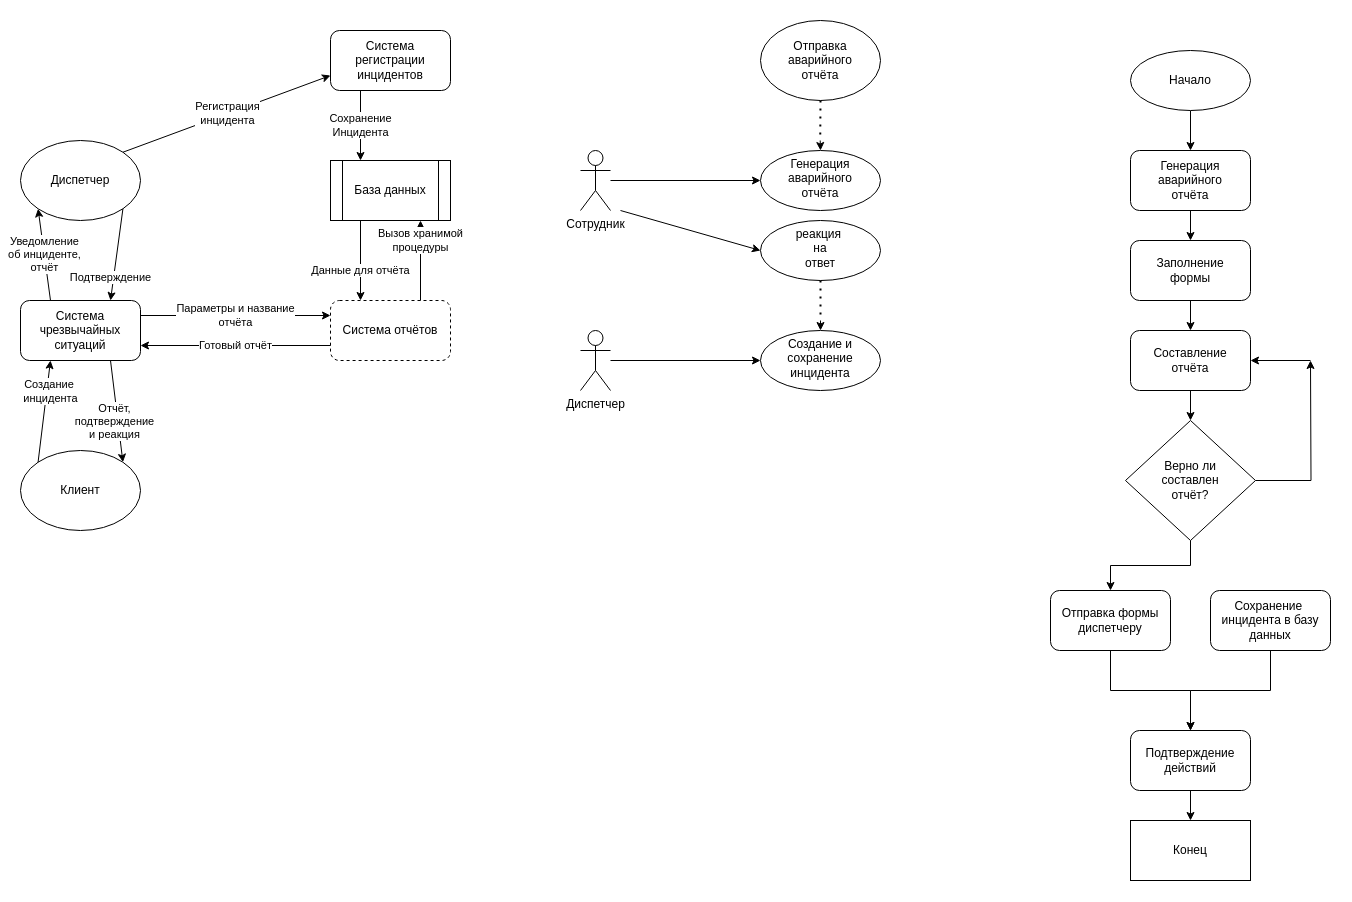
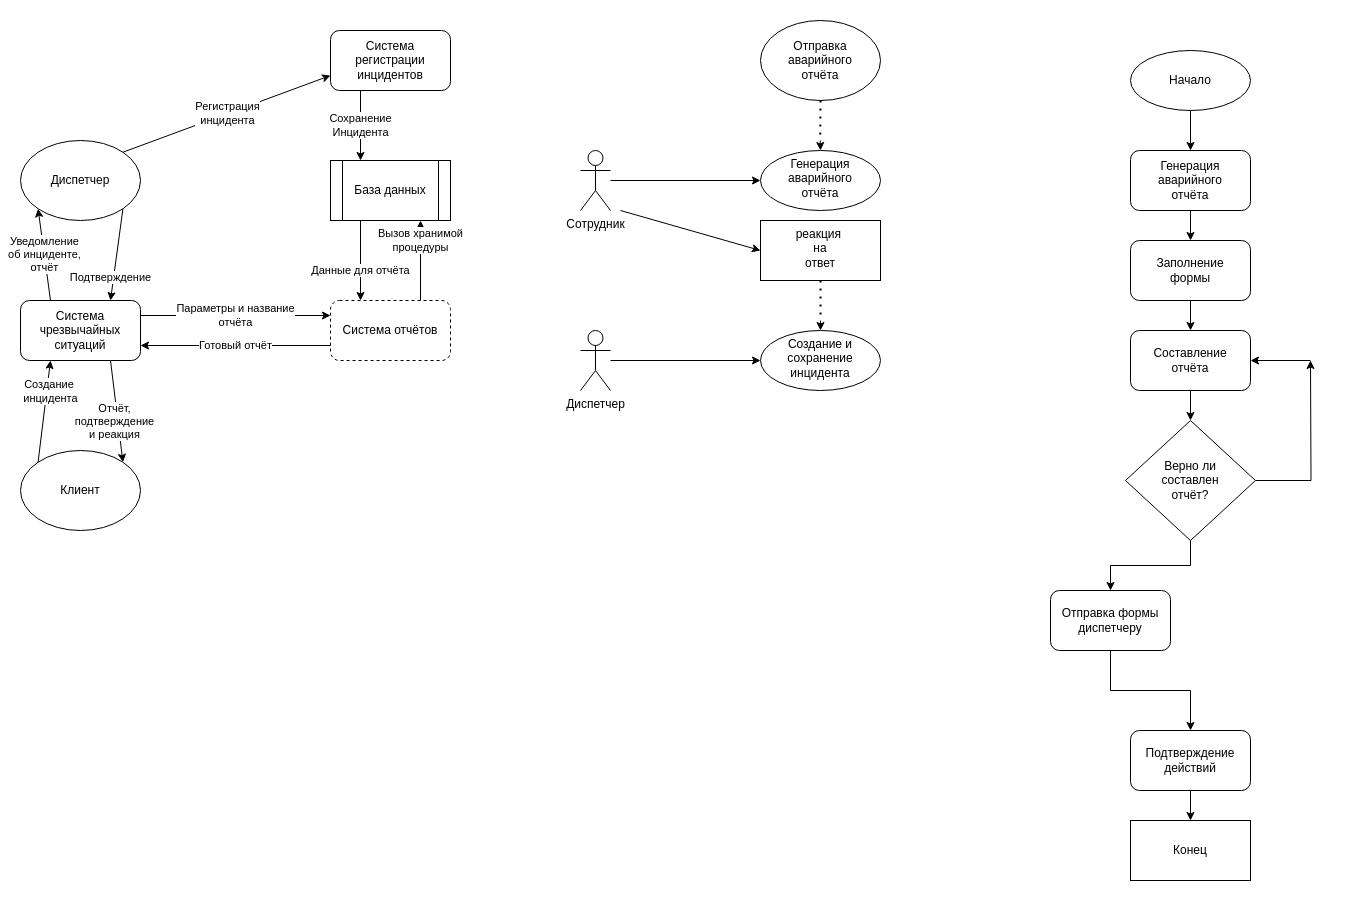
  <mxCell id="0" />
  <mxCell id="1" parent="0" />
  <mxCell id="2" value="Клиент" style="ellipse;whiteSpace=wrap;html=1;" vertex="1" parent="1"><mxGeometry x="20" y="450" width="120" height="80" as="geometry" /></mxCell>
  <mxCell id="3" value="Система чрезвычайных ситуаций" style="rounded=1;whiteSpace=wrap;html=1;" vertex="1" parent="1"><mxGeometry x="20" y="300" width="120" height="60" as="geometry" /></mxCell>
  <mxCell id="4" value="Система отчётов" style="whiteSpace=wrap;html=1;rounded=1;dashed=1;" vertex="1" parent="1"><mxGeometry x="330" y="300" width="120" height="60" as="geometry" /></mxCell>
  <mxCell id="5" value="" style="endArrow=classic;html=1;exitX=0.75;exitY=1;exitDx=0;exitDy=0;entryX=1;entryY=0;entryDx=0;entryDy=0;" edge="1" parent="1" source="3" target="2"><mxGeometry width="50" height="50" relative="1" as="geometry"><mxPoint x="70" y="460" as="sourcePoint" /><mxPoint x="170" y="420" as="targetPoint" /></mxGeometry></mxCell>
  <mxCell id="6" value="Отчёт, &lt;br&gt;подтверждение &lt;br&gt;и реакция" style="edgeLabel;html=1;align=center;verticalAlign=middle;resizable=0;points=[];" vertex="1" connectable="0" parent="5"><mxGeometry x="-0.248" y="-1" relative="1" as="geometry"><mxPoint y="22" as="offset" /></mxGeometry></mxCell>
  <mxCell id="7" value="" style="endArrow=classic;html=1;exitX=0;exitY=0;exitDx=0;exitDy=0;entryX=0.25;entryY=1;entryDx=0;entryDy=0;" edge="1" parent="1" source="2" target="3"><mxGeometry width="50" height="50" relative="1" as="geometry"><mxPoint x="70" y="450" as="sourcePoint" /><mxPoint x="120" y="400" as="targetPoint" /></mxGeometry></mxCell>
  <mxCell id="8" value="Создание&amp;nbsp;&lt;br&gt;инцидента" style="edgeLabel;html=1;align=center;verticalAlign=middle;resizable=0;points=[];" vertex="1" connectable="0" parent="7"><mxGeometry x="0.114" y="-1" relative="1" as="geometry"><mxPoint x="4" y="-15" as="offset" /></mxGeometry></mxCell>
  <mxCell id="9" value="Параметры и название&lt;br&gt;отчёта" style="endArrow=classic;html=1;entryX=0;entryY=0.25;entryDx=0;entryDy=0;exitX=1;exitY=0.25;exitDx=0;exitDy=0;" edge="1" parent="1" source="3" target="4"><mxGeometry width="50" height="50" relative="1" as="geometry"><mxPoint x="70" y="450" as="sourcePoint" /><mxPoint x="120" y="400" as="targetPoint" /></mxGeometry></mxCell>
  <mxCell id="10" value="Готовый отчёт" style="endArrow=classic;html=1;exitX=0;exitY=0.75;exitDx=0;exitDy=0;entryX=1;entryY=0.75;entryDx=0;entryDy=0;" edge="1" parent="1" source="4" target="3"><mxGeometry width="50" height="50" relative="1" as="geometry"><mxPoint x="70" y="450" as="sourcePoint" /><mxPoint x="120" y="400" as="targetPoint" /></mxGeometry></mxCell>
  <mxCell id="11" value="Вызов хранимой&lt;br&gt;процедуры" style="endArrow=classic;html=1;exitX=0.75;exitY=0;exitDx=0;exitDy=0;entryX=0.75;entryY=1;entryDx=0;entryDy=0;" edge="1" parent="1" source="4" target="13"><mxGeometry x="0.5" width="50" height="50" relative="1" as="geometry"><mxPoint x="450" y="315" as="sourcePoint" /><mxPoint x="420" y="120" as="targetPoint" /><mxPoint as="offset" /></mxGeometry></mxCell>
  <mxCell id="12" value="Данные для отчёта" style="endArrow=classic;html=1;exitX=0.25;exitY=1;exitDx=0;exitDy=0;entryX=0.25;entryY=0;entryDx=0;entryDy=0;" edge="1" parent="1" source="13" target="4"><mxGeometry x="0.25" width="50" height="50" relative="1" as="geometry"><mxPoint x="650" y="345" as="sourcePoint" /><mxPoint x="450" y="345" as="targetPoint" /><mxPoint as="offset" /></mxGeometry></mxCell>
  <mxCell id="13" value="База данных" style="shape=process;whiteSpace=wrap;html=1;backgroundOutline=1;" vertex="1" parent="1"><mxGeometry x="330" y="160" width="120" height="60" as="geometry" /></mxCell>
  <mxCell id="14" value="Диспетчер" style="ellipse;whiteSpace=wrap;html=1;" vertex="1" parent="1"><mxGeometry x="20" y="140" width="120" height="80" as="geometry" /></mxCell>
  <mxCell id="15" value="Уведомление&lt;br&gt;об инциденте,&lt;br&gt;отчёт" style="endArrow=classic;html=1;exitX=0.25;exitY=0;exitDx=0;exitDy=0;entryX=0;entryY=1;entryDx=0;entryDy=0;" edge="1" parent="1" source="3" target="14"><mxGeometry width="50" height="50" relative="1" as="geometry"><mxPoint x="0" y="430" as="sourcePoint" /><mxPoint x="81" y="202" as="targetPoint" /></mxGeometry></mxCell>
  <mxCell id="16" value="Система регистрации&lt;br&gt;инцидентов" style="rounded=1;whiteSpace=wrap;html=1;" vertex="1" parent="1"><mxGeometry x="330" y="30" width="120" height="60" as="geometry" /></mxCell>
  <mxCell id="17" value="Регистрация&lt;br&gt;инцидента" style="endArrow=classic;html=1;exitX=1;exitY=0;exitDx=0;exitDy=0;entryX=0;entryY=0.75;entryDx=0;entryDy=0;" edge="1" parent="1" source="14" target="16"><mxGeometry width="50" height="50" relative="1" as="geometry"><mxPoint x="120" y="160" as="sourcePoint" /><mxPoint x="160" y="110" as="targetPoint" /></mxGeometry></mxCell>
  <mxCell id="18" value="Подтверждение" style="endArrow=classic;html=1;exitX=1;exitY=1;exitDx=0;exitDy=0;entryX=0.75;entryY=0;entryDx=0;entryDy=0;" edge="1" parent="1" source="14" target="3"><mxGeometry x="0.522" y="-3" width="50" height="50" relative="1" as="geometry"><mxPoint x="130" y="340" as="sourcePoint" /><mxPoint x="180" y="290" as="targetPoint" /><mxPoint as="offset" /></mxGeometry></mxCell>
  <mxCell id="19" value="Сохранение&lt;br&gt;Инцидента" style="endArrow=classic;html=1;entryX=0.25;entryY=0;entryDx=0;entryDy=0;exitX=0.25;exitY=1;exitDx=0;exitDy=0;" edge="1" parent="1" source="16" target="13"><mxGeometry width="50" height="50" relative="1" as="geometry"><mxPoint x="240" y="190" as="sourcePoint" /><mxPoint x="290" y="140" as="targetPoint" /></mxGeometry></mxCell>
  <mxCell id="20" value="" style="edgeStyle=orthogonalEdgeStyle;rounded=0;orthogonalLoop=1;jettySize=auto;html=1;" edge="1" parent="1" source="21" target="26"><mxGeometry relative="1" as="geometry" /></mxCell>
  <mxCell id="21" value="Сотрудник" style="shape=umlActor;verticalLabelPosition=bottom;verticalAlign=top;html=1;outlineConnect=0;" vertex="1" parent="1"><mxGeometry x="580" y="150" width="30" height="60" as="geometry" /></mxCell>
  <mxCell id="22" value="" style="edgeStyle=orthogonalEdgeStyle;rounded=0;orthogonalLoop=1;jettySize=auto;html=1;" edge="1" parent="1" source="23" target="25"><mxGeometry relative="1" as="geometry" /></mxCell>
  <mxCell id="23" value="Диспетчер" style="shape=umlActor;verticalLabelPosition=bottom;verticalAlign=top;html=1;outlineConnect=0;" vertex="1" parent="1"><mxGeometry x="580" y="330" width="30" height="60" as="geometry" /></mxCell>
  <mxCell id="24" value="Отправка&lt;br&gt;аварийного&lt;br&gt;отчёта" style="ellipse;whiteSpace=wrap;html=1;" vertex="1" parent="1"><mxGeometry x="760" y="20" width="120" height="80" as="geometry" /></mxCell>
  <mxCell id="25" value="Создание и&lt;br&gt;сохранение&lt;br&gt;инцидента" style="ellipse;whiteSpace=wrap;html=1;verticalAlign=top;" vertex="1" parent="1"><mxGeometry x="760" y="330" width="120" height="60" as="geometry" /></mxCell>
  <mxCell id="26" value="Генерация&lt;br&gt;аварийного&lt;br&gt;отчёта" style="ellipse;whiteSpace=wrap;html=1;verticalAlign=top;" vertex="1" parent="1"><mxGeometry x="760" y="150" width="120" height="60" as="geometry" /></mxCell>
  <mxCell id="27" value="" style="endArrow=classic;html=1;entryX=0;entryY=0.5;entryDx=0;entryDy=0;" edge="1" parent="1" target="28"><mxGeometry width="50" height="50" relative="1" as="geometry"><mxPoint x="620" y="210" as="sourcePoint" /><mxPoint x="710" y="210" as="targetPoint" /></mxGeometry></mxCell>
- <mxCell id="28" value="реакция&amp;nbsp;&lt;br&gt;на&lt;br&gt;ответ" style="ellipse;whiteSpace=wrap;html=1;verticalAlign=top;" vertex="1" parent="1"><mxGeometry x="760" y="220" width="120" height="60" as="geometry" /></mxCell>
+ <mxCell id="28" value="реакция&amp;nbsp;&lt;br&gt;на&lt;br&gt;ответ" style="whiteSpace=wrap;html=1;verticalAlign=top;rounded=0;" vertex="1" parent="1"><mxGeometry x="760" y="220" width="120" height="60" as="geometry" /></mxCell>
  <mxCell id="29" value="" style="endArrow=classic;html=1;entryX=0.5;entryY=0;entryDx=0;entryDy=0;" edge="1" parent="1" target="25"><mxGeometry width="50" height="50" relative="1" as="geometry"><mxPoint x="820" y="320" as="sourcePoint" /><mxPoint x="815" y="310" as="targetPoint" /></mxGeometry></mxCell>
  <mxCell id="30" value="" style="endArrow=none;dashed=1;html=1;dashPattern=1 3;strokeWidth=2;exitX=0.5;exitY=1;exitDx=0;exitDy=0;" edge="1" parent="1" source="28"><mxGeometry width="50" height="50" relative="1" as="geometry"><mxPoint x="880" y="290" as="sourcePoint" /><mxPoint x="820" y="320" as="targetPoint" /></mxGeometry></mxCell>
  <mxCell id="31" value="" style="endArrow=classic;html=1;entryX=0.5;entryY=0;entryDx=0;entryDy=0;" edge="1" parent="1" target="26"><mxGeometry width="50" height="50" relative="1" as="geometry"><mxPoint x="819.71" y="140" as="sourcePoint" /><mxPoint x="819.71" y="150" as="targetPoint" /></mxGeometry></mxCell>
  <mxCell id="32" value="" style="endArrow=none;dashed=1;html=1;dashPattern=1 3;strokeWidth=2;exitX=0.5;exitY=1;exitDx=0;exitDy=0;" edge="1" parent="1" source="24"><mxGeometry width="50" height="50" relative="1" as="geometry"><mxPoint x="819.71" y="100" as="sourcePoint" /><mxPoint x="819.71" y="140" as="targetPoint" /></mxGeometry></mxCell>
  <mxCell id="33" value="" style="endArrow=classic;html=1;entryX=0.5;entryY=0;entryDx=0;entryDy=0;exitX=0.5;exitY=1;exitDx=0;exitDy=0;" edge="1" parent="1" source="51" target="34"><mxGeometry width="50" height="50" relative="1" as="geometry"><mxPoint x="1190" y="50" as="sourcePoint" /><mxPoint x="1190" y="100" as="targetPoint" /></mxGeometry></mxCell>
  <mxCell id="34" value="Генерация&lt;br&gt;аварийного&lt;br&gt;отчёта" style="rounded=1;whiteSpace=wrap;html=1;" vertex="1" parent="1"><mxGeometry x="1130" y="150" width="120" height="60" as="geometry" /></mxCell>
  <mxCell id="35" value="" style="endArrow=classic;html=1;entryX=0.5;entryY=0;entryDx=0;entryDy=0;" edge="1" parent="1" target="36"><mxGeometry width="50" height="50" relative="1" as="geometry"><mxPoint x="1190" y="210" as="sourcePoint" /><mxPoint x="1190" y="250" as="targetPoint" /></mxGeometry></mxCell>
  <mxCell id="36" value="Заполнение&lt;br&gt;формы" style="rounded=1;whiteSpace=wrap;html=1;" vertex="1" parent="1"><mxGeometry x="1130" y="240" width="120" height="60" as="geometry" /></mxCell>
  <mxCell id="37" value="" style="endArrow=classic;html=1;entryX=0.5;entryY=0;entryDx=0;entryDy=0;" edge="1" parent="1" target="38"><mxGeometry width="50" height="50" relative="1" as="geometry"><mxPoint x="1190" y="300" as="sourcePoint" /><mxPoint x="1190" y="360" as="targetPoint" /></mxGeometry></mxCell>
  <mxCell id="38" value="Составление&lt;br&gt;отчёта" style="rounded=1;whiteSpace=wrap;html=1;" vertex="1" parent="1"><mxGeometry x="1130" y="330" width="120" height="60" as="geometry" /></mxCell>
  <mxCell id="39" style="edgeStyle=orthogonalEdgeStyle;rounded=0;orthogonalLoop=1;jettySize=auto;html=1;" edge="1" parent="1" source="40"><mxGeometry relative="1" as="geometry"><mxPoint x="1310" y="360" as="targetPoint" /></mxGeometry></mxCell>
  <mxCell id="40" value="Верно ли&lt;br&gt;составлен&lt;br&gt;отчёт?" style="rhombus;whiteSpace=wrap;html=1;" vertex="1" parent="1"><mxGeometry x="1125" y="420" width="130" height="120" as="geometry" /></mxCell>
  <mxCell id="41" value="" style="endArrow=classic;html=1;exitX=0.5;exitY=1;exitDx=0;exitDy=0;" edge="1" parent="1" source="38"><mxGeometry width="50" height="50" relative="1" as="geometry"><mxPoint x="1189.8" y="400" as="sourcePoint" /><mxPoint x="1190" y="420" as="targetPoint" /></mxGeometry></mxCell>
  <mxCell id="42" value="" style="endArrow=classic;html=1;entryX=1;entryY=0.5;entryDx=0;entryDy=0;" edge="1" parent="1" target="38"><mxGeometry width="50" height="50" relative="1" as="geometry"><mxPoint x="1310" y="360" as="sourcePoint" /><mxPoint x="1340" y="370" as="targetPoint" /></mxGeometry></mxCell>
- <mxCell id="43" style="edgeStyle=orthogonalEdgeStyle;rounded=0;orthogonalLoop=1;jettySize=auto;html=1;entryX=0.5;entryY=0;entryDx=0;entryDy=0;" edge="1" parent="1" source="44" target="49"><mxGeometry relative="1" as="geometry" /></mxCell>
- <mxCell id="44" value="Сохранение&amp;nbsp;&lt;br&gt;инцидента в базу&lt;br&gt;данных" style="rounded=1;whiteSpace=wrap;html=1;" vertex="1" parent="1"><mxGeometry x="1210" y="590" width="120" height="60" as="geometry" /></mxCell>
  <mxCell id="45" style="edgeStyle=orthogonalEdgeStyle;rounded=0;orthogonalLoop=1;jettySize=auto;html=1;entryX=0.5;entryY=0;entryDx=0;entryDy=0;" edge="1" parent="1" source="46" target="49"><mxGeometry relative="1" as="geometry" /></mxCell>
  <mxCell id="46" value="Отправка формы&lt;br&gt;диспетчеру" style="rounded=1;whiteSpace=wrap;html=1;" vertex="1" parent="1"><mxGeometry x="1050" y="590" width="120" height="60" as="geometry" /></mxCell>
  <mxCell id="47" value="" style="edgeStyle=orthogonalEdgeStyle;rounded=0;orthogonalLoop=1;jettySize=auto;html=1;entryX=0.5;entryY=0;entryDx=0;entryDy=0;exitX=0.5;exitY=1;exitDx=0;exitDy=0;" edge="1" parent="1" source="40" target="46"><mxGeometry relative="1" as="geometry"><mxPoint x="1200.029" y="569.974" as="sourcePoint" /><mxPoint x="1280" y="670" as="targetPoint" /></mxGeometry></mxCell>
  <mxCell id="48" value="" style="edgeStyle=orthogonalEdgeStyle;rounded=0;orthogonalLoop=1;jettySize=auto;html=1;" edge="1" parent="1" source="49" target="50"><mxGeometry relative="1" as="geometry" /></mxCell>
  <mxCell id="49" value="Подтверждение действий" style="rounded=1;whiteSpace=wrap;html=1;" vertex="1" parent="1"><mxGeometry x="1130" y="730" width="120" height="60" as="geometry" /></mxCell>
  <mxCell id="50" value="Конец" style="whiteSpace=wrap;html=1;rounded=0;" vertex="1" parent="1"><mxGeometry x="1130" y="820" width="120" height="60" as="geometry" /></mxCell>
  <mxCell id="51" value="Начало" style="ellipse;whiteSpace=wrap;html=1;rounded=1;" vertex="1" parent="1"><mxGeometry x="1130" y="50" width="120" height="60" as="geometry" /></mxCell>
